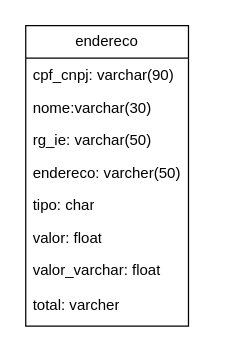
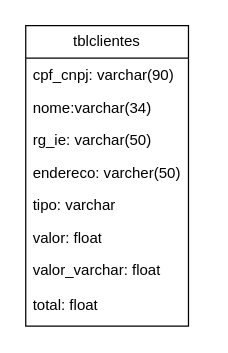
  <mxCell id="0" />
  <mxCell id="1" parent="0" />
- <mxCell id="2" value="&lt;div&gt;endereco&lt;/div&gt;" style="swimlane;fontStyle=0;childLayout=stackLayout;horizontal=1;startSize=26;fillColor=none;horizontalStack=0;resizeParent=1;resizeParentMax=0;resizeLast=0;collapsible=1;marginBottom=0;whiteSpace=wrap;html=1;" parent="1" vertex="1"><mxGeometry x="20" y="20" width="130" height="240" as="geometry" /></mxCell>
+ <mxCell id="2" value="&lt;div&gt;tblclientes&lt;/div&gt;" style="swimlane;fontStyle=0;childLayout=stackLayout;horizontal=1;startSize=26;fillColor=none;horizontalStack=0;resizeParent=1;resizeParentMax=0;resizeLast=0;collapsible=1;marginBottom=0;whiteSpace=wrap;html=1;" parent="1" vertex="1"><mxGeometry x="20" y="20" width="130" height="240" as="geometry" /></mxCell>
  <mxCell id="3" value="cpf_cnpj: varchar(90)" style="text;strokeColor=none;fillColor=none;align=left;verticalAlign=top;spacingLeft=4;spacingRight=4;overflow=hidden;rotatable=0;points=[[0,0.5],[1,0.5]];portConstraint=eastwest;whiteSpace=wrap;html=1;" parent="2" vertex="1"><mxGeometry y="26" width="130" height="26" as="geometry" /></mxCell>
- <mxCell id="4" value="nome:varchar(30)" style="text;strokeColor=none;fillColor=none;align=left;verticalAlign=top;spacingLeft=4;spacingRight=4;overflow=hidden;rotatable=0;points=[[0,0.5],[1,0.5]];portConstraint=eastwest;whiteSpace=wrap;html=1;" parent="2" vertex="1"><mxGeometry y="52" width="130" height="26" as="geometry" /></mxCell>
+ <mxCell id="4" value="nome:varchar(34)" style="text;strokeColor=none;fillColor=none;align=left;verticalAlign=top;spacingLeft=4;spacingRight=4;overflow=hidden;rotatable=0;points=[[0,0.5],[1,0.5]];portConstraint=eastwest;whiteSpace=wrap;html=1;" parent="2" vertex="1"><mxGeometry y="52" width="130" height="26" as="geometry" /></mxCell>
  <mxCell id="5" value="rg_ie: varchar(50)&lt;span style=&quot;white-space: pre;&quot;&gt;&#09;&lt;/span&gt;" style="text;strokeColor=none;fillColor=none;align=left;verticalAlign=top;spacingLeft=4;spacingRight=4;overflow=hidden;rotatable=0;points=[[0,0.5],[1,0.5]];portConstraint=eastwest;whiteSpace=wrap;html=1;" parent="2" vertex="1"><mxGeometry y="78" width="130" height="26" as="geometry" /></mxCell>
  <mxCell id="6" value="endereco: varcher(50)" style="text;strokeColor=none;fillColor=none;align=left;verticalAlign=top;spacingLeft=4;spacingRight=4;overflow=hidden;rotatable=0;points=[[0,0.5],[1,0.5]];portConstraint=eastwest;whiteSpace=wrap;html=1;" parent="2" vertex="1"><mxGeometry y="104" width="130" height="106" as="geometry" /></mxCell>
- <mxCell id="7" value="total: varcher" style="text;strokeColor=none;fillColor=none;align=left;verticalAlign=top;spacingLeft=4;spacingRight=4;overflow=hidden;rotatable=0;points=[[0,0.5],[1,0.5]];portConstraint=eastwest;whiteSpace=wrap;html=1;" parent="2" vertex="1"><mxGeometry y="210" width="130" height="30" as="geometry" /></mxCell>
- <mxCell id="8" value="tipo: char" style="text;strokeColor=none;fillColor=none;align=left;verticalAlign=top;spacingLeft=4;spacingRight=4;overflow=hidden;rotatable=0;points=[[0,0.5],[1,0.5]];portConstraint=eastwest;whiteSpace=wrap;html=1;" parent="1" vertex="1"><mxGeometry x="20" y="150" width="140" height="26" as="geometry" /></mxCell>
+ <mxCell id="7" value="total: float" style="text;strokeColor=none;fillColor=none;align=left;verticalAlign=top;spacingLeft=4;spacingRight=4;overflow=hidden;rotatable=0;points=[[0,0.5],[1,0.5]];portConstraint=eastwest;whiteSpace=wrap;html=1;" parent="2" vertex="1"><mxGeometry y="210" width="130" height="30" as="geometry" /></mxCell>
+ <mxCell id="8" value="tipo: varchar" style="text;strokeColor=none;fillColor=none;align=left;verticalAlign=top;spacingLeft=4;spacingRight=4;overflow=hidden;rotatable=0;points=[[0,0.5],[1,0.5]];portConstraint=eastwest;whiteSpace=wrap;html=1;" parent="1" vertex="1"><mxGeometry x="20" y="150" width="140" height="26" as="geometry" /></mxCell>
  <mxCell id="9" value="valor: float" style="text;strokeColor=none;fillColor=none;align=left;verticalAlign=top;spacingLeft=4;spacingRight=4;overflow=hidden;rotatable=0;points=[[0,0.5],[1,0.5]];portConstraint=eastwest;whiteSpace=wrap;html=1;" parent="1" vertex="1"><mxGeometry x="20" y="176" width="140" height="26" as="geometry" /></mxCell>
  <mxCell id="10" value="valor_varchar: float" style="text;strokeColor=none;fillColor=none;align=left;verticalAlign=top;spacingLeft=4;spacingRight=4;overflow=hidden;rotatable=0;points=[[0,0.5],[1,0.5]];portConstraint=eastwest;whiteSpace=wrap;html=1;" parent="1" vertex="1"><mxGeometry x="20" y="202" width="140" height="18" as="geometry" /></mxCell>
